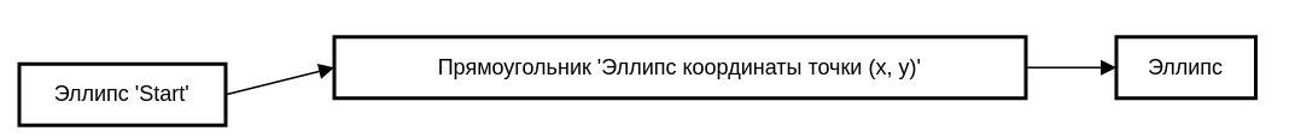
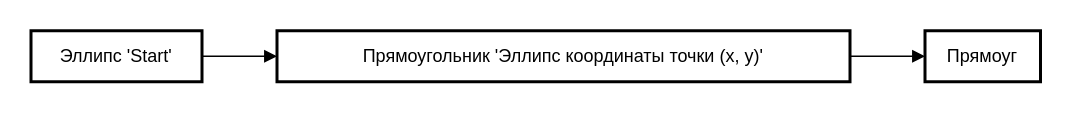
  <mxCell id="0" />
  <mxCell id="1" parent="0" />
- <mxCell id="2" value="Эллипс 'Start'" style="whiteSpace=wrap;strokeWidth=2;" vertex="1" parent="1"><mxGeometry x="10" y="35" width="114" height="34" as="geometry" /></mxCell>
+ <mxCell id="2" value="Эллипс 'Start'" style="whiteSpace=wrap;strokeWidth=2;" vertex="1" parent="1"><mxGeometry width="114" height="34" as="geometry" x="20" y="20" /></mxCell>
  <mxCell id="3" value="Прямоугольник 'Эллипс координаты точки (x, y)'" style="whiteSpace=wrap;strokeWidth=2;" vertex="1" parent="1"><mxGeometry x="184" width="382" height="34" as="geometry" y="20" /></mxCell>
- <mxCell id="4" value="Эллипс" style="whiteSpace=wrap;strokeWidth=2;" vertex="1" parent="1"><mxGeometry x="616" width="77" height="34" as="geometry" y="20" /></mxCell>
+ <mxCell id="4" value="Прямоуг" style="whiteSpace=wrap;strokeWidth=2;" vertex="1" parent="1"><mxGeometry x="616" width="77" height="34" as="geometry" y="20" /></mxCell>
  <mxCell id="5" value="" style="curved=1;startArrow=none;endArrow=block;exitX=1;exitY=0.5;entryX=0;entryY=0.5;" edge="1" parent="1" source="2" target="3"><mxGeometry relative="1" as="geometry"><Array as="points" /></mxGeometry></mxCell>
  <mxCell id="6" value="" style="curved=1;startArrow=none;endArrow=block;exitX=1;exitY=0.5;entryX=0;entryY=0.5;" edge="1" parent="1" source="3" target="4"><mxGeometry relative="1" as="geometry"><Array as="points" /></mxGeometry></mxCell>
